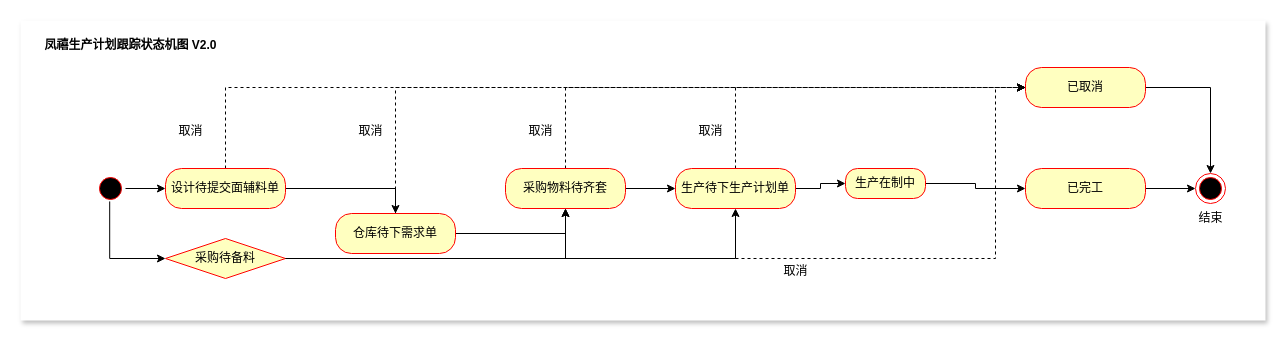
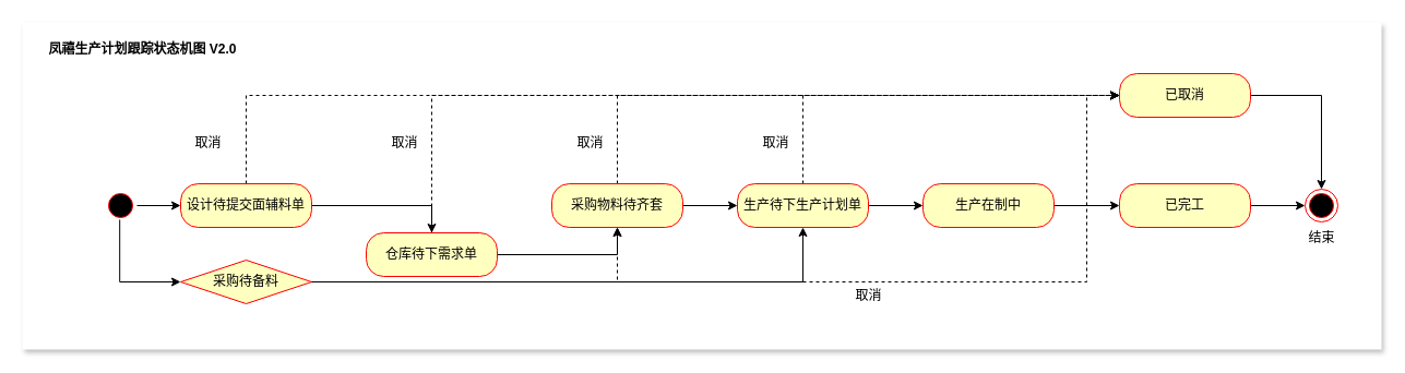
  <mxCell id="0" />
  <mxCell id="1" parent="0" />
  <mxCell id="2" value="" style="rounded=0;whiteSpace=wrap;html=1;fillColor=default;strokeColor=none;shadow=1;" vertex="1" parent="1"><mxGeometry x="20" y="20" width="1245" height="300" as="geometry" /></mxCell>
  <mxCell id="3" value="" style="edgeStyle=orthogonalEdgeStyle;rounded=0;orthogonalLoop=1;jettySize=auto;html=1;entryX=0;entryY=0.5;entryDx=0;entryDy=0;exitX=0.473;exitY=0.931;exitDx=0;exitDy=0;exitPerimeter=0;" edge="1" parent="1" source="5" target="8"><mxGeometry relative="1" as="geometry"><mxPoint x="110" y="93" as="targetPoint" /><Array as="points"><mxPoint x="109" y="258" /></Array></mxGeometry></mxCell>
  <mxCell id="4" value="" style="edgeStyle=orthogonalEdgeStyle;rounded=0;orthogonalLoop=1;jettySize=auto;html=1;" edge="1" parent="1" source="5" target="11"><mxGeometry relative="1" as="geometry" /></mxCell>
  <mxCell id="5" value="" style="ellipse;html=1;shape=startState;fillColor=#000000;strokeColor=#ff0000;" vertex="1" parent="1"><mxGeometry x="95" y="173" width="30" height="30" as="geometry" /></mxCell>
  <mxCell id="6" value="" style="edgeStyle=orthogonalEdgeStyle;rounded=0;orthogonalLoop=1;jettySize=auto;html=1;entryX=0.5;entryY=1;entryDx=0;entryDy=0;" edge="1" parent="1" source="8" target="20"><mxGeometry relative="1" as="geometry"><mxPoint x="365" y="128" as="targetPoint" /></mxGeometry></mxCell>
  <mxCell id="7" value="" style="edgeStyle=orthogonalEdgeStyle;rounded=0;orthogonalLoop=1;jettySize=auto;html=1;entryX=0;entryY=0.5;entryDx=0;entryDy=0;dashed=1;" edge="1" parent="1" source="8" target="26"><mxGeometry relative="1" as="geometry"><mxPoint x="225" y="358" as="targetPoint" /><Array as="points"><mxPoint x="995" y="258" /><mxPoint x="995" y="87" /></Array></mxGeometry></mxCell>
  <mxCell id="8" value="采购待备料" style="rhombus;whiteSpace=wrap;html=1;arcSize=40;fontColor=#000000;fillColor=#ffffc0;strokeColor=#ff0000;" vertex="1" parent="1"><mxGeometry x="165" y="238" width="120" height="40" as="geometry" /></mxCell>
  <mxCell id="9" value="" style="edgeStyle=orthogonalEdgeStyle;rounded=0;orthogonalLoop=1;jettySize=auto;html=1;" edge="1" parent="1" source="11" target="14"><mxGeometry relative="1" as="geometry" /></mxCell>
  <mxCell id="10" value="" style="edgeStyle=orthogonalEdgeStyle;rounded=0;orthogonalLoop=1;jettySize=auto;html=1;entryX=0;entryY=0.5;entryDx=0;entryDy=0;exitX=0.5;exitY=0;exitDx=0;exitDy=0;dashed=1;" edge="1" parent="1" source="11" target="26"><mxGeometry relative="1" as="geometry"><mxPoint x="225" y="88" as="targetPoint" /></mxGeometry></mxCell>
  <mxCell id="11" value="设计待提交面辅料单" style="rounded=1;whiteSpace=wrap;html=1;arcSize=40;fontColor=#000000;fillColor=#ffffc0;strokeColor=#ff0000;" vertex="1" parent="1"><mxGeometry x="165" y="168" width="120" height="40" as="geometry" /></mxCell>
  <mxCell id="12" value="" style="edgeStyle=orthogonalEdgeStyle;rounded=0;orthogonalLoop=1;jettySize=auto;html=1;" edge="1" parent="1" source="14" target="17"><mxGeometry relative="1" as="geometry" /></mxCell>
  <mxCell id="13" value="" style="edgeStyle=orthogonalEdgeStyle;rounded=0;orthogonalLoop=1;jettySize=auto;html=1;entryX=0;entryY=0.5;entryDx=0;entryDy=0;exitX=0.5;exitY=0;exitDx=0;exitDy=0;dashed=1;" edge="1" parent="1" source="14" target="26"><mxGeometry relative="1" as="geometry"><mxPoint x="395" y="88" as="targetPoint" /></mxGeometry></mxCell>
  <mxCell id="14" value="仓库待下需求单" style="rounded=1;whiteSpace=wrap;html=1;arcSize=40;fontColor=#000000;fillColor=#ffffc0;strokeColor=#ff0000;" vertex="1" parent="1"><mxGeometry x="335" y="213" width="120" height="40" as="geometry" /></mxCell>
  <mxCell id="15" value="" style="edgeStyle=orthogonalEdgeStyle;rounded=0;orthogonalLoop=1;jettySize=auto;html=1;" edge="1" parent="1" source="17" target="20"><mxGeometry relative="1" as="geometry" /></mxCell>
  <mxCell id="16" value="" style="edgeStyle=orthogonalEdgeStyle;rounded=0;orthogonalLoop=1;jettySize=auto;html=1;entryX=0;entryY=0.5;entryDx=0;entryDy=0;exitX=0.5;exitY=0;exitDx=0;exitDy=0;dashed=1;" edge="1" parent="1" source="17" target="26"><mxGeometry relative="1" as="geometry"><mxPoint x="565" y="88" as="targetPoint" /></mxGeometry></mxCell>
  <mxCell id="17" value="采购物料待齐套" style="rounded=1;whiteSpace=wrap;html=1;arcSize=40;fontColor=#000000;fillColor=#ffffc0;strokeColor=#ff0000;" vertex="1" parent="1"><mxGeometry x="505" y="168" width="120" height="40" as="geometry" /></mxCell>
  <mxCell id="18" value="" style="edgeStyle=orthogonalEdgeStyle;rounded=0;orthogonalLoop=1;jettySize=auto;html=1;" edge="1" parent="1" source="20" target="22"><mxGeometry relative="1" as="geometry" /></mxCell>
  <mxCell id="19" value="" style="edgeStyle=orthogonalEdgeStyle;rounded=0;orthogonalLoop=1;jettySize=auto;html=1;entryX=0;entryY=0.5;entryDx=0;entryDy=0;exitX=0.5;exitY=0;exitDx=0;exitDy=0;dashed=1;" edge="1" parent="1" source="20" target="26"><mxGeometry relative="1" as="geometry"><mxPoint x="735" y="88" as="targetPoint" /></mxGeometry></mxCell>
  <mxCell id="20" value="生产待下生产计划单" style="rounded=1;whiteSpace=wrap;html=1;arcSize=40;fontColor=#000000;fillColor=#ffffc0;strokeColor=#ff0000;" vertex="1" parent="1"><mxGeometry x="675" y="168" width="120" height="40" as="geometry" /></mxCell>
  <mxCell id="21" value="" style="edgeStyle=orthogonalEdgeStyle;rounded=0;orthogonalLoop=1;jettySize=auto;html=1;" edge="1" parent="1" source="22" target="24"><mxGeometry relative="1" as="geometry" /></mxCell>
- <mxCell id="22" value="生产在制中" style="rounded=1;whiteSpace=wrap;html=1;arcSize=40;fontColor=#000000;fillColor=#ffffc0;strokeColor=#ff0000;" vertex="1" parent="1"><mxGeometry x="845" y="168" width="80" height="30" as="geometry" /></mxCell>
+ <mxCell id="22" value="生产在制中" style="rounded=1;whiteSpace=wrap;html=1;arcSize=40;fontColor=#000000;fillColor=#ffffc0;strokeColor=#ff0000;" vertex="1" parent="1"><mxGeometry x="845" y="168" width="120" height="40" as="geometry" /></mxCell>
  <mxCell id="23" value="" style="edgeStyle=orthogonalEdgeStyle;rounded=0;orthogonalLoop=1;jettySize=auto;html=1;entryX=0;entryY=0.5;entryDx=0;entryDy=0;" edge="1" parent="1" source="24" target="27"><mxGeometry relative="1" as="geometry" /></mxCell>
  <mxCell id="24" value="已完工" style="rounded=1;whiteSpace=wrap;html=1;arcSize=40;fontColor=#000000;fillColor=#ffffc0;strokeColor=#ff0000;" vertex="1" parent="1"><mxGeometry x="1025" y="168" width="120" height="40" as="geometry" /></mxCell>
  <mxCell id="25" value="" style="edgeStyle=orthogonalEdgeStyle;rounded=0;orthogonalLoop=1;jettySize=auto;html=1;" edge="1" parent="1" source="26" target="27"><mxGeometry relative="1" as="geometry"><mxPoint x="1225" y="128" as="targetPoint" /></mxGeometry></mxCell>
  <mxCell id="26" value="已取消" style="rounded=1;whiteSpace=wrap;html=1;arcSize=40;fontColor=#000000;fillColor=#ffffc0;strokeColor=#ff0000;" vertex="1" parent="1"><mxGeometry x="1025" y="67" width="120" height="40" as="geometry" /></mxCell>
  <mxCell id="27" value="" style="ellipse;html=1;shape=endState;fillColor=#000000;strokeColor=#ff0000;" vertex="1" parent="1"><mxGeometry x="1195" y="173" width="30" height="30" as="geometry" /></mxCell>
  <mxCell id="28" value="结束" style="text;html=1;align=center;verticalAlign=middle;resizable=0;points=[];autosize=1;strokeColor=none;fillColor=none;" vertex="1" parent="1"><mxGeometry x="1185" y="203" width="50" height="30" as="geometry" /></mxCell>
  <mxCell id="29" value="取消" style="text;html=1;align=center;verticalAlign=middle;resizable=0;points=[];autosize=1;strokeColor=none;fillColor=none;" vertex="1" parent="1"><mxGeometry x="165" y="116" width="50" height="30" as="geometry" /></mxCell>
  <mxCell id="30" value="取消" style="text;html=1;align=center;verticalAlign=middle;resizable=0;points=[];autosize=1;strokeColor=none;fillColor=none;" vertex="1" parent="1"><mxGeometry x="345" y="116" width="50" height="30" as="geometry" /></mxCell>
  <mxCell id="31" value="取消" style="text;html=1;align=center;verticalAlign=middle;resizable=0;points=[];autosize=1;strokeColor=none;fillColor=none;" vertex="1" parent="1"><mxGeometry x="515" y="116" width="50" height="30" as="geometry" /></mxCell>
  <mxCell id="32" value="取消" style="text;html=1;align=center;verticalAlign=middle;resizable=0;points=[];autosize=1;strokeColor=none;fillColor=none;" vertex="1" parent="1"><mxGeometry x="685" y="116" width="50" height="30" as="geometry" /></mxCell>
- <mxCell id="33" value="" style="edgeStyle=orthogonalEdgeStyle;rounded=0;orthogonalLoop=1;jettySize=auto;html=1;entryX=0.5;entryY=1;entryDx=0;entryDy=0;exitX=1;exitY=0.5;exitDx=0;exitDy=0;" edge="1" parent="1" source="8" target="17"><mxGeometry relative="1" as="geometry"><mxPoint x="285" y="298" as="sourcePoint" /><mxPoint x="735" y="248" as="targetPoint" /></mxGeometry></mxCell>
+ <mxCell id="33" value="" style="edgeStyle=orthogonalEdgeStyle;rounded=0;orthogonalLoop=1;jettySize=auto;html=1;entryX=0.5;entryY=1;entryDx=0;entryDy=0;exitX=1;exitY=0.5;exitDx=0;exitDy=0;dashed=1;" edge="1" parent="1" source="8" target="17"><mxGeometry relative="1" as="geometry"><mxPoint x="285" y="298" as="sourcePoint" /><mxPoint x="735" y="248" as="targetPoint" /></mxGeometry></mxCell>
  <mxCell id="34" value="取消" style="text;html=1;align=center;verticalAlign=middle;resizable=0;points=[];autosize=1;strokeColor=none;fillColor=none;" vertex="1" parent="1"><mxGeometry x="770" y="256" width="50" height="30" as="geometry" /></mxCell>
  <mxCell id="35" value="凤禧生产计划跟踪状态机图 V2.0" style="text;html=1;align=center;verticalAlign=middle;resizable=0;points=[];autosize=1;strokeColor=none;fillColor=none;fontStyle=1" vertex="1" parent="1"><mxGeometry x="30" y="30" width="200" height="30" as="geometry" /></mxCell>
